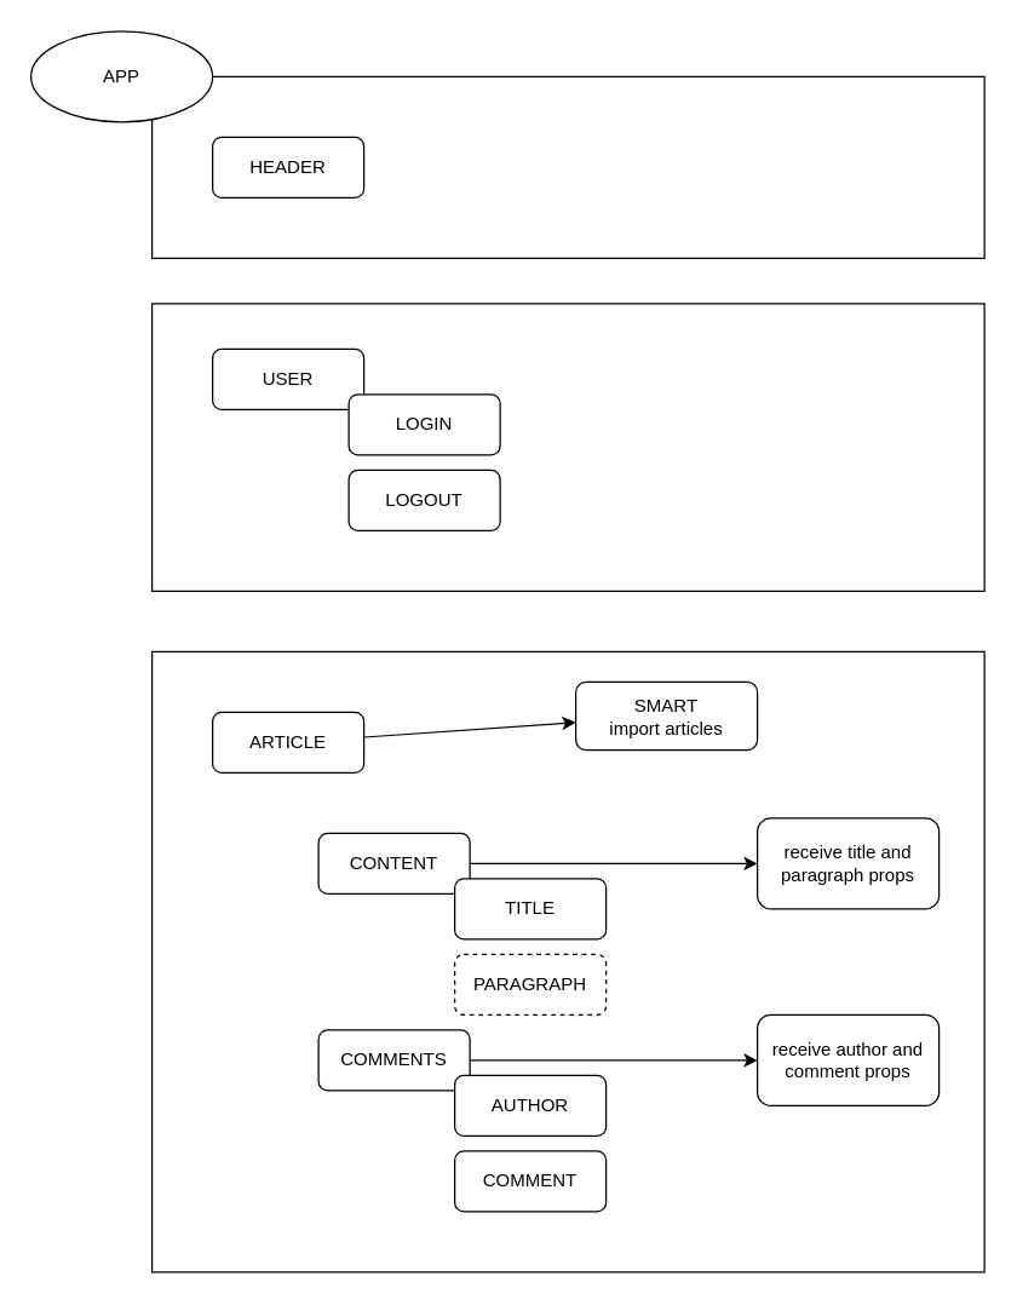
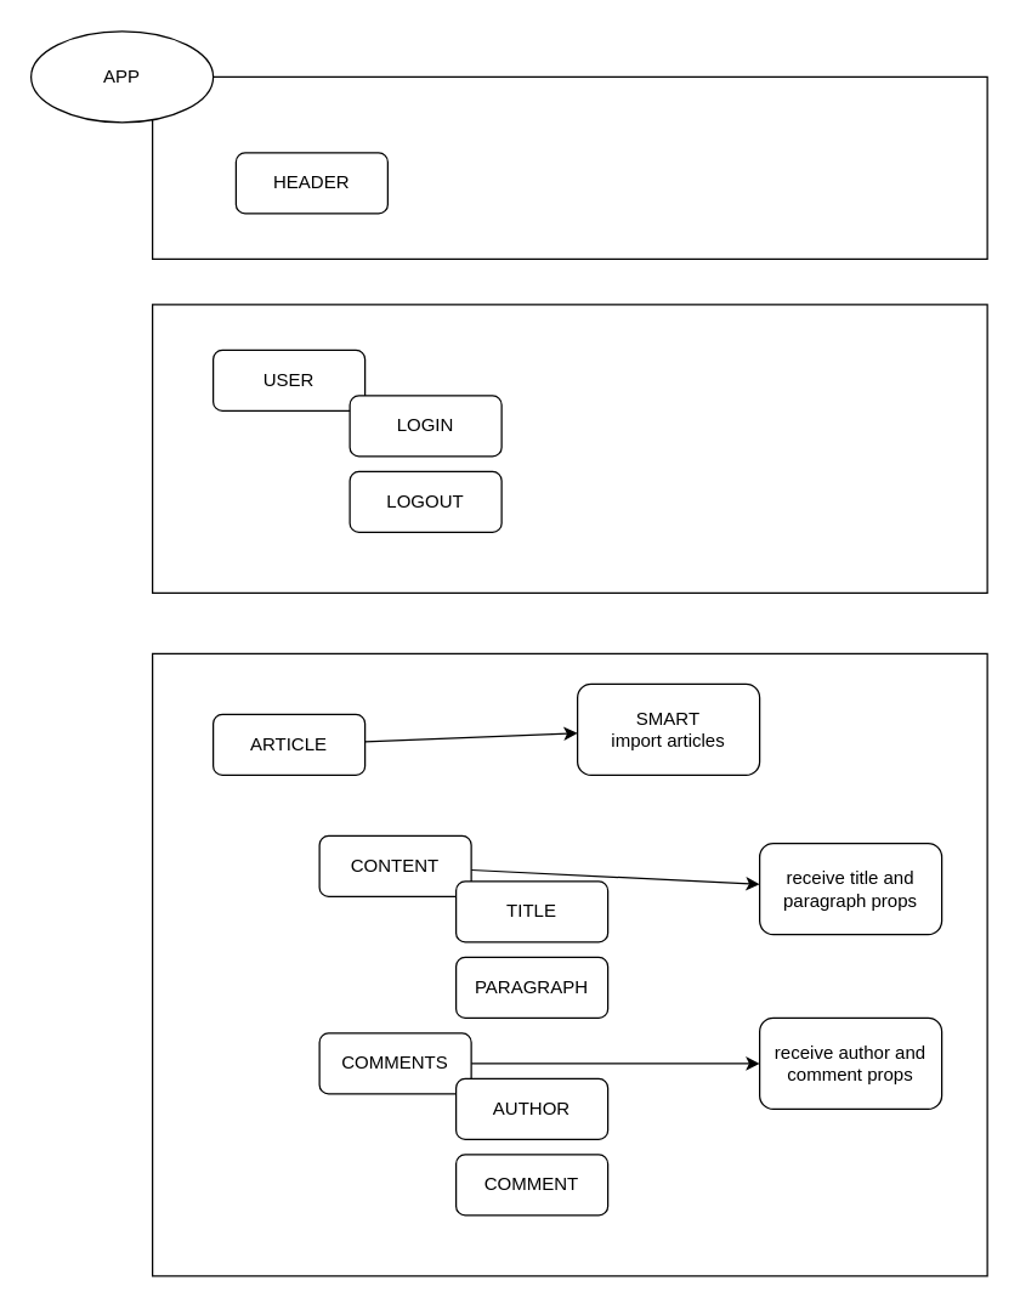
  <mxCell id="0" />
  <mxCell id="1" parent="0" />
  <mxCell id="2" value="" style="whiteSpace=wrap;html=1;" parent="1" vertex="1"><mxGeometry x="100" y="200" width="550" height="190" as="geometry" /></mxCell>
  <mxCell id="3" value="" style="whiteSpace=wrap;html=1;" parent="1" vertex="1"><mxGeometry x="100" y="50" width="550" height="120" as="geometry" /></mxCell>
  <mxCell id="4" value="" style="whiteSpace=wrap;html=1;" parent="1" vertex="1"><mxGeometry x="100" y="430" width="550" height="410" as="geometry" /></mxCell>
- <mxCell id="5" value="HEADER" style="rounded=1;whiteSpace=wrap;html=1;" parent="1" vertex="1"><mxGeometry x="140" y="90" width="100" height="40" as="geometry" /></mxCell>
+ <mxCell id="5" value="HEADER" style="rounded=1;whiteSpace=wrap;html=1;" parent="1" vertex="1"><mxGeometry x="155" y="100" width="100" height="40" as="geometry" /></mxCell>
  <mxCell id="6" value="APP" style="ellipse;whiteSpace=wrap;html=1;" parent="1" vertex="1"><mxGeometry x="20" y="20" width="120" height="60" as="geometry" /></mxCell>
  <mxCell id="7" value="" style="edgeStyle=none;html=1;" parent="1" source="8" target="17" edge="1"><mxGeometry relative="1" as="geometry" /></mxCell>
  <mxCell id="8" value="ARTICLE" style="rounded=1;whiteSpace=wrap;html=1;" parent="1" vertex="1"><mxGeometry x="140" y="470" width="100" height="40" as="geometry" /></mxCell>
  <mxCell id="9" value="" style="edgeStyle=none;html=1;" parent="1" source="10" target="18" edge="1"><mxGeometry relative="1" as="geometry" /></mxCell>
  <mxCell id="10" value="CONTENT" style="rounded=1;whiteSpace=wrap;html=1;" parent="1" vertex="1"><mxGeometry x="210" y="550" width="100" height="40" as="geometry" /></mxCell>
  <mxCell id="11" value="TITLE" style="rounded=1;whiteSpace=wrap;html=1;" parent="1" vertex="1"><mxGeometry x="300" y="580" width="100" height="40" as="geometry" /></mxCell>
  <mxCell id="12" value="" style="edgeStyle=none;html=1;" parent="1" source="13" target="19" edge="1"><mxGeometry relative="1" as="geometry" /></mxCell>
  <mxCell id="13" value="COMMENTS" style="rounded=1;whiteSpace=wrap;html=1;" parent="1" vertex="1"><mxGeometry x="210" y="680" width="100" height="40" as="geometry" /></mxCell>
- <mxCell id="14" value="PARAGRAPH" style="rounded=1;whiteSpace=wrap;html=1;dashed=1;" parent="1" vertex="1"><mxGeometry x="300" y="630" width="100" height="40" as="geometry" /></mxCell>
+ <mxCell id="14" value="PARAGRAPH" style="rounded=1;whiteSpace=wrap;html=1;" parent="1" vertex="1"><mxGeometry x="300" y="630" width="100" height="40" as="geometry" /></mxCell>
  <mxCell id="15" value="AUTHOR" style="rounded=1;whiteSpace=wrap;html=1;" parent="1" vertex="1"><mxGeometry x="300" y="710" width="100" height="40" as="geometry" /></mxCell>
  <mxCell id="16" value="COMMENT" style="rounded=1;whiteSpace=wrap;html=1;" parent="1" vertex="1"><mxGeometry x="300" y="760" width="100" height="40" as="geometry" /></mxCell>
- <mxCell id="17" value="SMART&lt;br&gt;import articles" style="whiteSpace=wrap;html=1;rounded=1;" parent="1" vertex="1"><mxGeometry x="380" y="450" width="120" height="45" as="geometry" /></mxCell>
- <mxCell id="18" value="receive title and paragraph props" style="whiteSpace=wrap;html=1;rounded=1;" parent="1" vertex="1"><mxGeometry x="500" y="540" width="120" height="60" as="geometry" /></mxCell>
+ <mxCell id="17" value="SMART&lt;br&gt;import articles" style="whiteSpace=wrap;html=1;rounded=1;" parent="1" vertex="1"><mxGeometry x="380" y="450" width="120" height="60" as="geometry" /></mxCell>
+ <mxCell id="18" value="receive title and paragraph props" style="whiteSpace=wrap;html=1;rounded=1;" parent="1" vertex="1"><mxGeometry x="500" y="555" width="120" height="60" as="geometry" /></mxCell>
  <mxCell id="19" value="receive author and comment props" style="whiteSpace=wrap;html=1;rounded=1;" parent="1" vertex="1"><mxGeometry x="500" y="670" width="120" height="60" as="geometry" /></mxCell>
  <mxCell id="20" value="USER" style="rounded=1;whiteSpace=wrap;html=1;" parent="1" vertex="1"><mxGeometry x="140" y="230" width="100" height="40" as="geometry" /></mxCell>
  <mxCell id="21" value="LOGIN" style="rounded=1;whiteSpace=wrap;html=1;" parent="1" vertex="1"><mxGeometry x="230" y="260" width="100" height="40" as="geometry" /></mxCell>
  <mxCell id="22" value="LOGOUT" style="rounded=1;whiteSpace=wrap;html=1;" parent="1" vertex="1"><mxGeometry x="230" y="310" width="100" height="40" as="geometry" /></mxCell>
